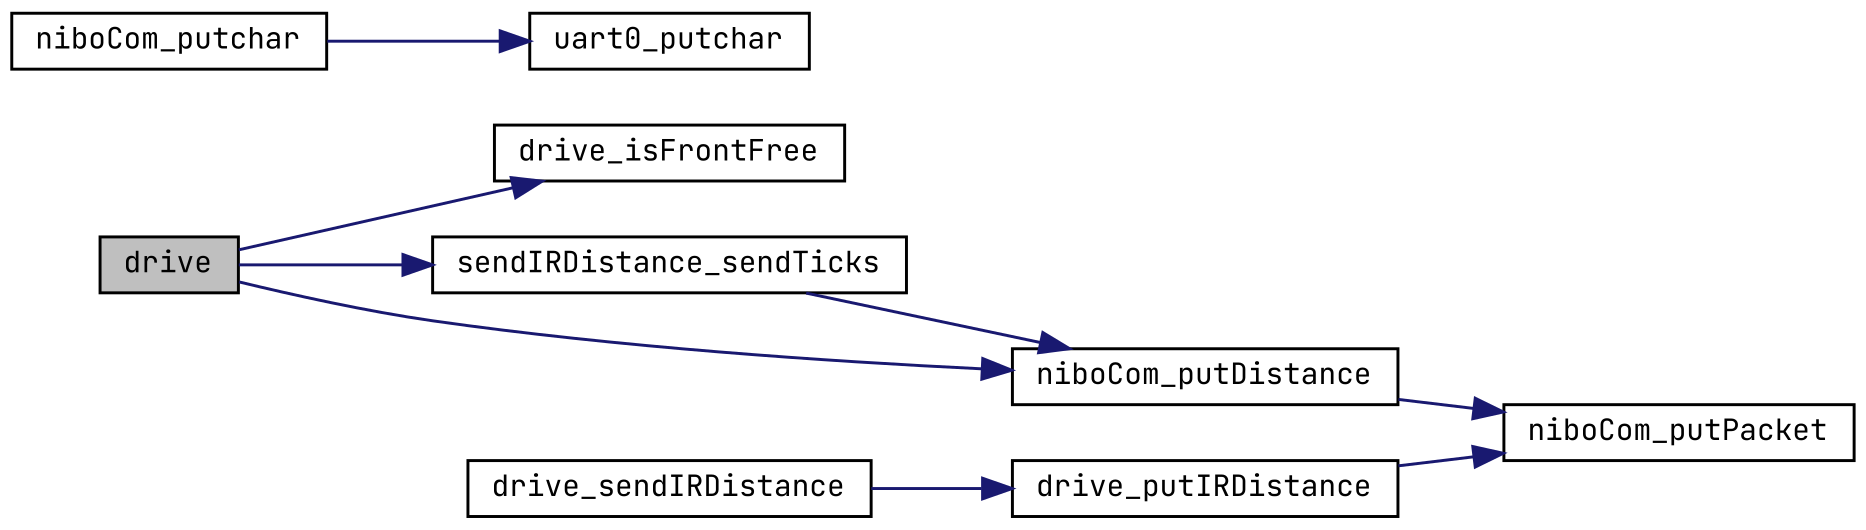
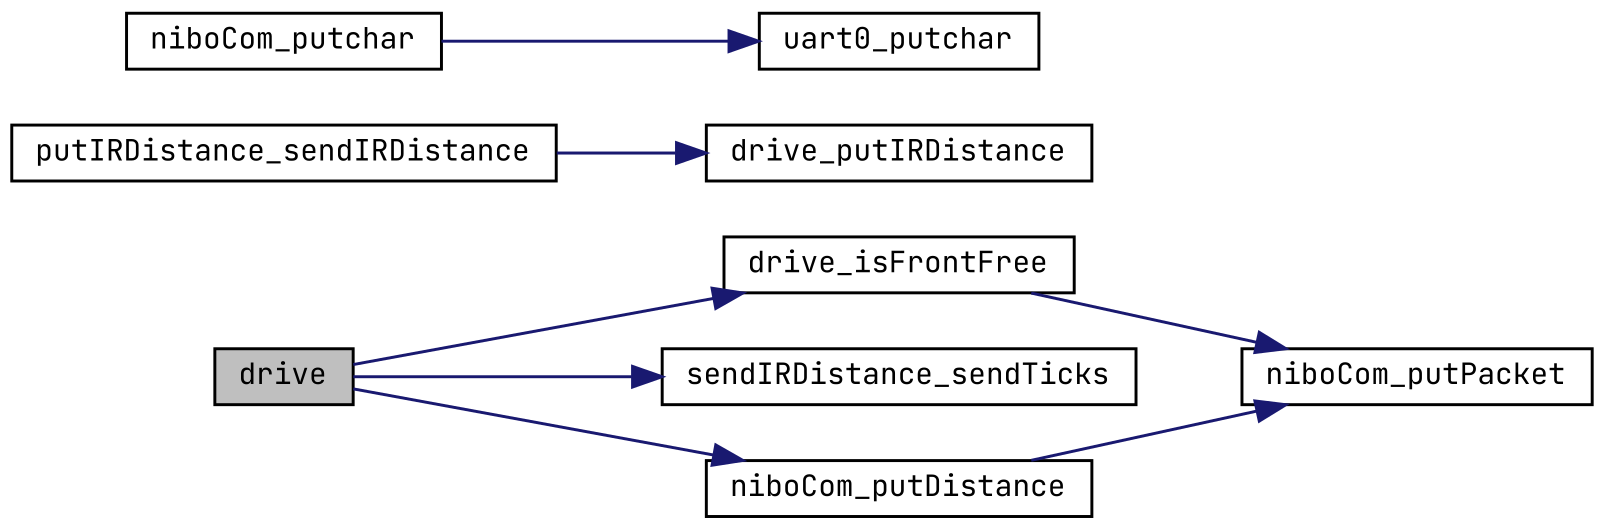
  digraph {
    fontname="JetBrains Mono"
    rankdir=LR
    node [color=black fillcolor=white fontname="JetBrains Mono" fontsize=10 shape=record style=filled]
    edge [color=midnightblue fontname="JetBrains Mono" fontsize=10 labelfontname=FreeSans labelfontsize=10 style=solid]
    n1 [fillcolor=grey75 fontcolor=black height=0.2 label=drive width=0.4]
    n2 [height=0.2 label=drive_isFrontFree width=0.4]
    n3 [height=0.2 label=sendIRDistance_sendTicks width=0.4]
    n4 [height=0.2 label=niboCom_putDistance width=0.4]
-   n5 [height=0.2 label=drive_sendIRDistance width=0.4]
+   n5 [height=0.2 label=putIRDistance_sendIRDistance width=0.4]
    n6 [height=0.2 label=drive_putIRDistance width=0.4]
    n7 [height=0.2 label=niboCom_putPacket width=0.4]
    n8 [height=0.2 label=niboCom_putchar width=0.4]
    n9 [height=0.2 label=uart0_putchar width=0.4]
    n1 -> n2
    n1 -> n3
    n1 -> n4
-   n3 -> n4
    n4 -> n7
    n5 -> n6
-   n6 -> n7
+   n2 -> n7
    n8 -> n9
  }
